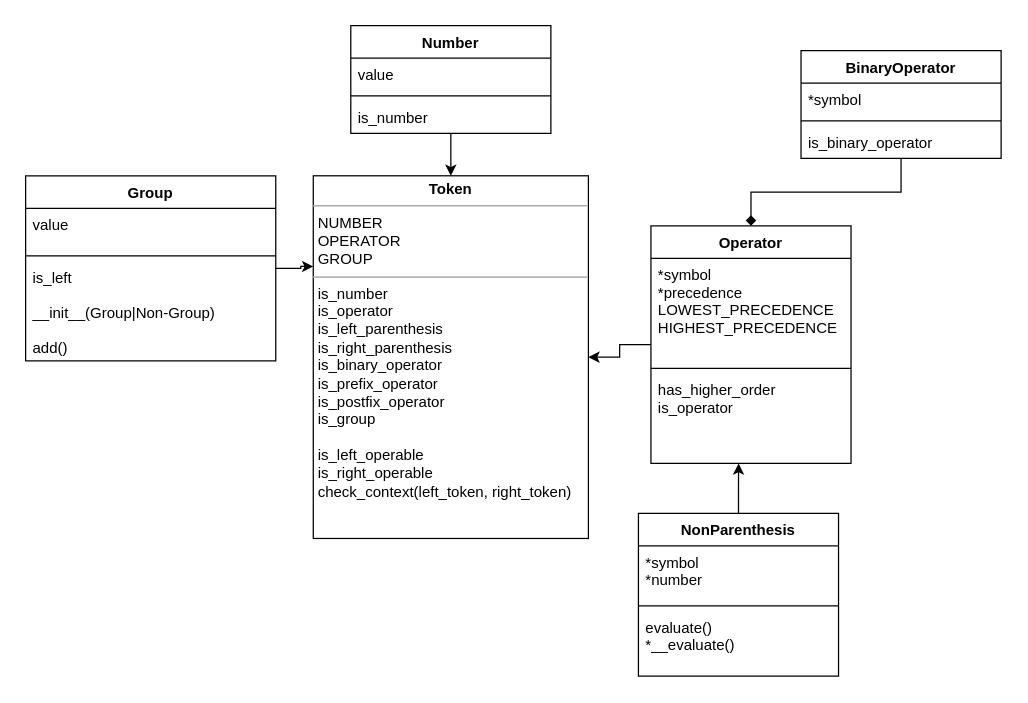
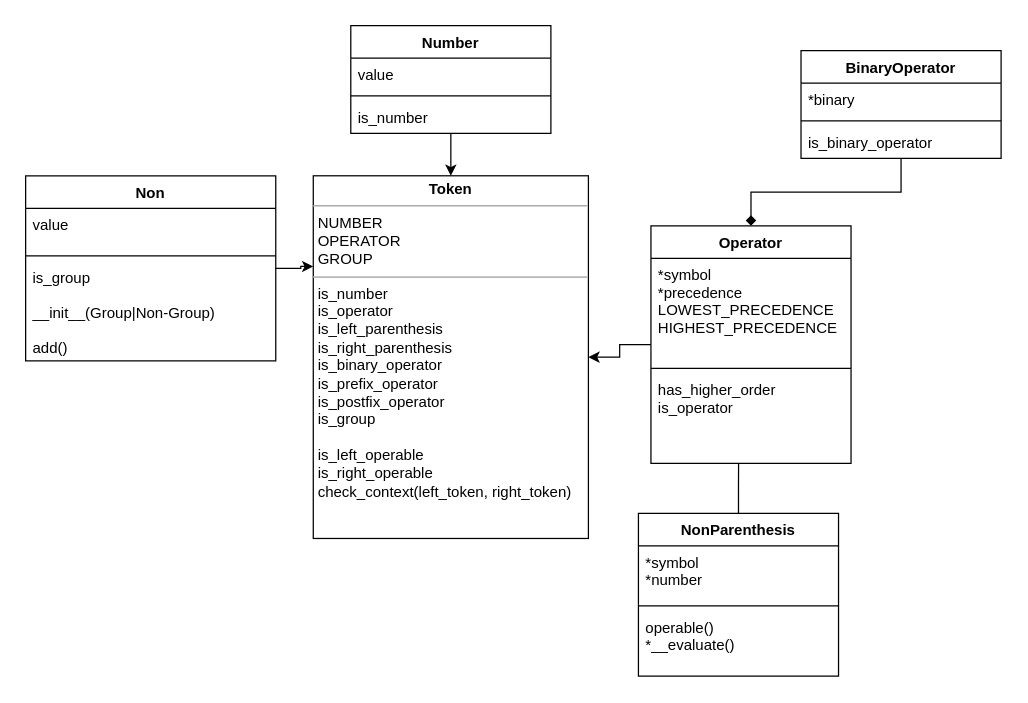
  <mxCell id="0" />
  <mxCell id="1" parent="0" />
  <mxCell id="2" value="&lt;p style=&quot;margin: 0px ; margin-top: 4px ; text-align: center&quot;&gt;&lt;b&gt;Token&lt;/b&gt;&lt;br&gt;&lt;/p&gt;&lt;hr size=&quot;1&quot;&gt;&lt;p style=&quot;margin: 0px ; margin-left: 4px&quot;&gt;NUMBER&lt;br&gt;OPERATOR&lt;br&gt;GROUP&lt;br&gt;&lt;/p&gt;&lt;hr size=&quot;1&quot;&gt;&lt;p style=&quot;margin: 0px ; margin-left: 4px&quot;&gt;is_number&lt;/p&gt;&lt;p style=&quot;margin: 0px ; margin-left: 4px&quot;&gt;is_operator&lt;/p&gt;&lt;p style=&quot;margin: 0px ; margin-left: 4px&quot;&gt;is_left_parenthesis&lt;/p&gt;&lt;p style=&quot;margin: 0px ; margin-left: 4px&quot;&gt;is_right_parenthesis&lt;/p&gt;&lt;p style=&quot;margin: 0px ; margin-left: 4px&quot;&gt;is_binary_operator&lt;/p&gt;&lt;p style=&quot;margin: 0px ; margin-left: 4px&quot;&gt;is_prefix_operator&lt;/p&gt;&lt;p style=&quot;margin: 0px ; margin-left: 4px&quot;&gt;is_postfix_operator&lt;/p&gt;&lt;p style=&quot;margin: 0px ; margin-left: 4px&quot;&gt;is_group&lt;/p&gt;&lt;p style=&quot;margin: 0px ; margin-left: 4px&quot;&gt;&lt;br&gt;&lt;/p&gt;&lt;p style=&quot;margin: 0px ; margin-left: 4px&quot;&gt;is_left_operable&lt;/p&gt;&lt;p style=&quot;margin: 0px ; margin-left: 4px&quot;&gt;is_right_operable&lt;/p&gt;&lt;p style=&quot;margin: 0px ; margin-left: 4px&quot;&gt;check_context(left_token, right_token)&lt;/p&gt;&lt;p style=&quot;margin: 0px ; margin-left: 4px&quot;&gt;&lt;br&gt;&lt;/p&gt;" style="verticalAlign=top;align=left;overflow=fill;fontSize=12;fontFamily=Helvetica;html=1;" parent="1" vertex="1"><mxGeometry x="250" y="140" width="220" height="290" as="geometry" /></mxCell>
  <mxCell id="3" style="edgeStyle=orthogonalEdgeStyle;rounded=0;orthogonalLoop=1;jettySize=auto;html=1;" parent="1" source="4" target="2" edge="1"><mxGeometry relative="1" as="geometry" /></mxCell>
  <mxCell id="4" value="Operator" style="swimlane;fontStyle=1;align=center;verticalAlign=top;childLayout=stackLayout;horizontal=1;startSize=26;horizontalStack=0;resizeParent=1;resizeParentMax=0;resizeLast=0;collapsible=1;marginBottom=0;" parent="1" vertex="1"><mxGeometry x="520" y="180" width="160" height="190" as="geometry" /></mxCell>
  <mxCell id="5" value="*symbol&#10;*precedence&#10;LOWEST_PRECEDENCE&#10;HIGHEST_PRECEDENCE&#10;" style="text;strokeColor=none;fillColor=none;align=left;verticalAlign=top;spacingLeft=4;spacingRight=4;overflow=hidden;rotatable=0;points=[[0,0.5],[1,0.5]];portConstraint=eastwest;" parent="4" vertex="1"><mxGeometry y="26" width="160" height="84" as="geometry" /></mxCell>
  <mxCell id="6" value="" style="line;strokeWidth=1;fillColor=none;align=left;verticalAlign=middle;spacingTop=-1;spacingLeft=3;spacingRight=3;rotatable=0;labelPosition=right;points=[];portConstraint=eastwest;" parent="4" vertex="1"><mxGeometry y="110" width="160" height="8" as="geometry" /></mxCell>
  <mxCell id="7" value="has_higher_order&#10;is_operator&#10;&#10;" style="text;strokeColor=none;fillColor=none;align=left;verticalAlign=top;spacingLeft=4;spacingRight=4;overflow=hidden;rotatable=0;points=[[0,0.5],[1,0.5]];portConstraint=eastwest;" parent="4" vertex="1"><mxGeometry y="118" width="160" height="72" as="geometry" /></mxCell>
- <mxCell id="8" style="edgeStyle=orthogonalEdgeStyle;rounded=0;orthogonalLoop=1;jettySize=auto;html=1;entryX=0.438;entryY=1;entryDx=0;entryDy=0;entryPerimeter=0;" parent="1" source="9" target="7" edge="1"><mxGeometry relative="1" as="geometry" /></mxCell>
+ <mxCell id="8" style="edgeStyle=orthogonalEdgeStyle;rounded=0;orthogonalLoop=1;jettySize=auto;html=1;entryX=0.438;entryY=1;entryDx=0;entryDy=0;entryPerimeter=0;endArrow=none;" parent="1" source="9" target="7" edge="1"><mxGeometry relative="1" as="geometry" /></mxCell>
  <mxCell id="9" value="NonParenthesis" style="swimlane;fontStyle=1;align=center;verticalAlign=top;childLayout=stackLayout;horizontal=1;startSize=26;horizontalStack=0;resizeParent=1;resizeParentMax=0;resizeLast=0;collapsible=1;marginBottom=0;" parent="1" vertex="1"><mxGeometry x="510" y="410" width="160" height="130" as="geometry" /></mxCell>
  <mxCell id="10" value="*symbol&#10;*number&#10;" style="text;strokeColor=none;fillColor=none;align=left;verticalAlign=top;spacingLeft=4;spacingRight=4;overflow=hidden;rotatable=0;points=[[0,0.5],[1,0.5]];portConstraint=eastwest;" parent="9" vertex="1"><mxGeometry y="26" width="160" height="44" as="geometry" /></mxCell>
  <mxCell id="11" value="" style="line;strokeWidth=1;fillColor=none;align=left;verticalAlign=middle;spacingTop=-1;spacingLeft=3;spacingRight=3;rotatable=0;labelPosition=right;points=[];portConstraint=eastwest;" parent="9" vertex="1"><mxGeometry y="70" width="160" height="8" as="geometry" /></mxCell>
- <mxCell id="12" value="evaluate()&#10;*__evaluate()&#10;" style="text;strokeColor=none;fillColor=none;align=left;verticalAlign=top;spacingLeft=4;spacingRight=4;overflow=hidden;rotatable=0;points=[[0,0.5],[1,0.5]];portConstraint=eastwest;" parent="9" vertex="1"><mxGeometry y="78" width="160" height="52" as="geometry" /></mxCell>
+ <mxCell id="12" value="operable()&#10;*__evaluate()&#10;" style="text;strokeColor=none;fillColor=none;align=left;verticalAlign=top;spacingLeft=4;spacingRight=4;overflow=hidden;rotatable=0;points=[[0,0.5],[1,0.5]];portConstraint=eastwest;" parent="9" vertex="1"><mxGeometry y="78" width="160" height="52" as="geometry" /></mxCell>
  <mxCell id="13" style="edgeStyle=orthogonalEdgeStyle;rounded=0;orthogonalLoop=1;jettySize=auto;html=1;entryX=0.5;entryY=0;entryDx=0;entryDy=0;" parent="1" source="14" target="2" edge="1"><mxGeometry relative="1" as="geometry" /></mxCell>
  <mxCell id="14" value="Number" style="swimlane;fontStyle=1;align=center;verticalAlign=top;childLayout=stackLayout;horizontal=1;startSize=26;horizontalStack=0;resizeParent=1;resizeParentMax=0;resizeLast=0;collapsible=1;marginBottom=0;" parent="1" vertex="1"><mxGeometry x="280" y="20" width="160" height="86" as="geometry" /></mxCell>
  <mxCell id="15" value="value" style="text;strokeColor=none;fillColor=none;align=left;verticalAlign=top;spacingLeft=4;spacingRight=4;overflow=hidden;rotatable=0;points=[[0,0.5],[1,0.5]];portConstraint=eastwest;" parent="14" vertex="1"><mxGeometry y="26" width="160" height="26" as="geometry" /></mxCell>
  <mxCell id="16" value="" style="line;strokeWidth=1;fillColor=none;align=left;verticalAlign=middle;spacingTop=-1;spacingLeft=3;spacingRight=3;rotatable=0;labelPosition=right;points=[];portConstraint=eastwest;" parent="14" vertex="1"><mxGeometry y="52" width="160" height="8" as="geometry" /></mxCell>
  <mxCell id="17" value="is_number" style="text;strokeColor=none;fillColor=none;align=left;verticalAlign=top;spacingLeft=4;spacingRight=4;overflow=hidden;rotatable=0;points=[[0,0.5],[1,0.5]];portConstraint=eastwest;" parent="14" vertex="1"><mxGeometry y="60" width="160" height="26" as="geometry" /></mxCell>
  <mxCell id="18" style="edgeStyle=orthogonalEdgeStyle;rounded=0;orthogonalLoop=1;jettySize=auto;html=1;entryX=0.5;entryY=0;entryDx=0;entryDy=0;endArrow=diamond;" parent="1" source="19" target="4" edge="1"><mxGeometry relative="1" as="geometry" /></mxCell>
  <mxCell id="19" value="BinaryOperator" style="swimlane;fontStyle=1;align=center;verticalAlign=top;childLayout=stackLayout;horizontal=1;startSize=26;horizontalStack=0;resizeParent=1;resizeParentMax=0;resizeLast=0;collapsible=1;marginBottom=0;" parent="1" vertex="1"><mxGeometry x="640" y="40" width="160" height="86" as="geometry" /></mxCell>
- <mxCell id="20" value="*symbol" style="text;strokeColor=none;fillColor=none;align=left;verticalAlign=top;spacingLeft=4;spacingRight=4;overflow=hidden;rotatable=0;points=[[0,0.5],[1,0.5]];portConstraint=eastwest;" parent="19" vertex="1"><mxGeometry y="26" width="160" height="26" as="geometry" /></mxCell>
+ <mxCell id="20" value="*binary" style="text;strokeColor=none;fillColor=none;align=left;verticalAlign=top;spacingLeft=4;spacingRight=4;overflow=hidden;rotatable=0;points=[[0,0.5],[1,0.5]];portConstraint=eastwest;" parent="19" vertex="1"><mxGeometry y="26" width="160" height="26" as="geometry" /></mxCell>
  <mxCell id="21" value="" style="line;strokeWidth=1;fillColor=none;align=left;verticalAlign=middle;spacingTop=-1;spacingLeft=3;spacingRight=3;rotatable=0;labelPosition=right;points=[];portConstraint=eastwest;" parent="19" vertex="1"><mxGeometry y="52" width="160" height="8" as="geometry" /></mxCell>
  <mxCell id="22" value="is_binary_operator" style="text;strokeColor=none;fillColor=none;align=left;verticalAlign=top;spacingLeft=4;spacingRight=4;overflow=hidden;rotatable=0;points=[[0,0.5],[1,0.5]];portConstraint=eastwest;" parent="19" vertex="1"><mxGeometry y="60" width="160" height="26" as="geometry" /></mxCell>
  <mxCell id="23" style="edgeStyle=orthogonalEdgeStyle;rounded=0;orthogonalLoop=1;jettySize=auto;html=1;entryX=0;entryY=0.25;entryDx=0;entryDy=0;" parent="1" source="24" target="2" edge="1"><mxGeometry relative="1" as="geometry" /></mxCell>
- <mxCell id="24" value="Group" style="swimlane;fontStyle=1;align=center;verticalAlign=top;childLayout=stackLayout;horizontal=1;startSize=26;horizontalStack=0;resizeParent=1;resizeParentMax=0;resizeLast=0;collapsible=1;marginBottom=0;" parent="1" vertex="1"><mxGeometry x="20" y="140" width="200" height="148" as="geometry" /></mxCell>
+ <mxCell id="24" value="Non" style="swimlane;fontStyle=1;align=center;verticalAlign=top;childLayout=stackLayout;horizontal=1;startSize=26;horizontalStack=0;resizeParent=1;resizeParentMax=0;resizeLast=0;collapsible=1;marginBottom=0;" parent="1" vertex="1"><mxGeometry x="20" y="140" width="200" height="148" as="geometry" /></mxCell>
  <mxCell id="25" value="value&#10;&#10;" style="text;strokeColor=none;fillColor=none;align=left;verticalAlign=top;spacingLeft=4;spacingRight=4;overflow=hidden;rotatable=0;points=[[0,0.5],[1,0.5]];portConstraint=eastwest;" parent="24" vertex="1"><mxGeometry y="26" width="200" height="34" as="geometry" /></mxCell>
  <mxCell id="26" value="" style="line;strokeWidth=1;fillColor=none;align=left;verticalAlign=middle;spacingTop=-1;spacingLeft=3;spacingRight=3;rotatable=0;labelPosition=right;points=[];portConstraint=eastwest;" parent="24" vertex="1"><mxGeometry y="60" width="200" height="8" as="geometry" /></mxCell>
- <mxCell id="27" value="is_left&#10;&#10;__init__(Group|Non-Group)&#10;&#10;add()&#10;" style="text;strokeColor=none;fillColor=none;align=left;verticalAlign=top;spacingLeft=4;spacingRight=4;overflow=hidden;rotatable=0;points=[[0,0.5],[1,0.5]];portConstraint=eastwest;" parent="24" vertex="1"><mxGeometry y="68" width="200" height="80" as="geometry" /></mxCell>
+ <mxCell id="27" value="is_group&#10;&#10;__init__(Group|Non-Group)&#10;&#10;add()&#10;" style="text;strokeColor=none;fillColor=none;align=left;verticalAlign=top;spacingLeft=4;spacingRight=4;overflow=hidden;rotatable=0;points=[[0,0.5],[1,0.5]];portConstraint=eastwest;" parent="24" vertex="1"><mxGeometry y="68" width="200" height="80" as="geometry" /></mxCell>
